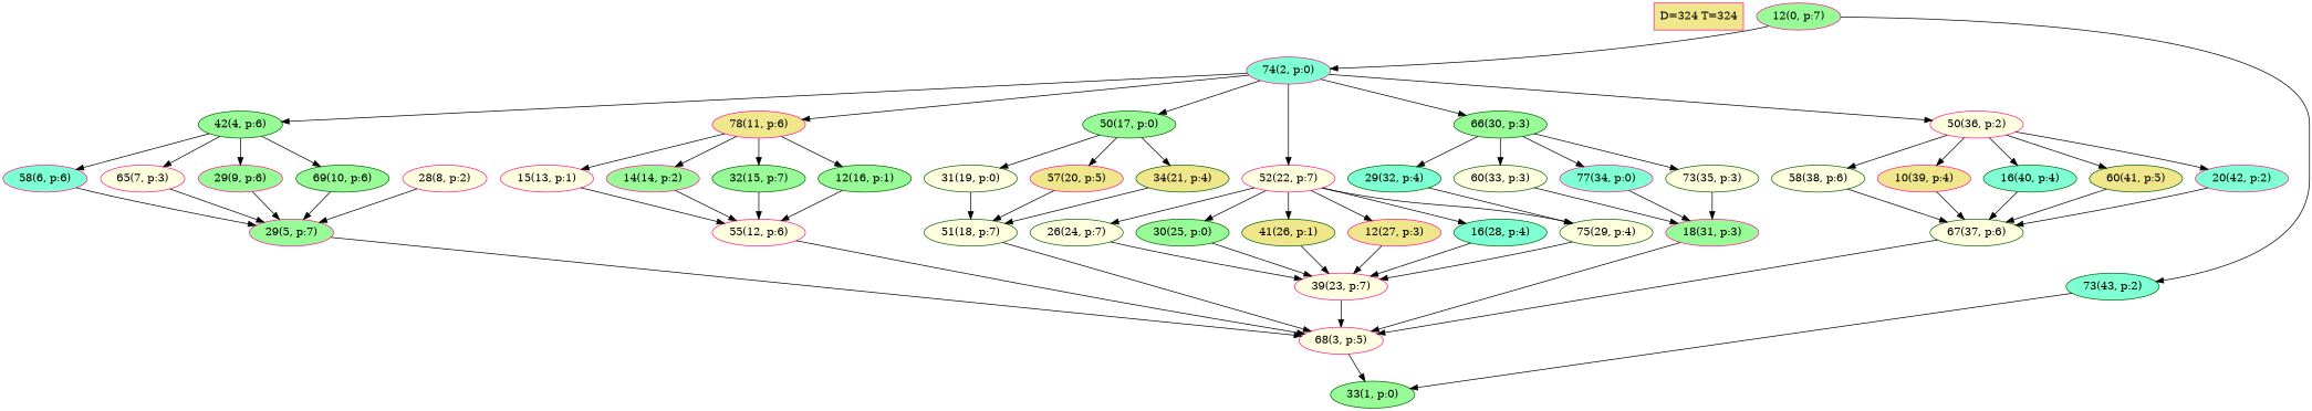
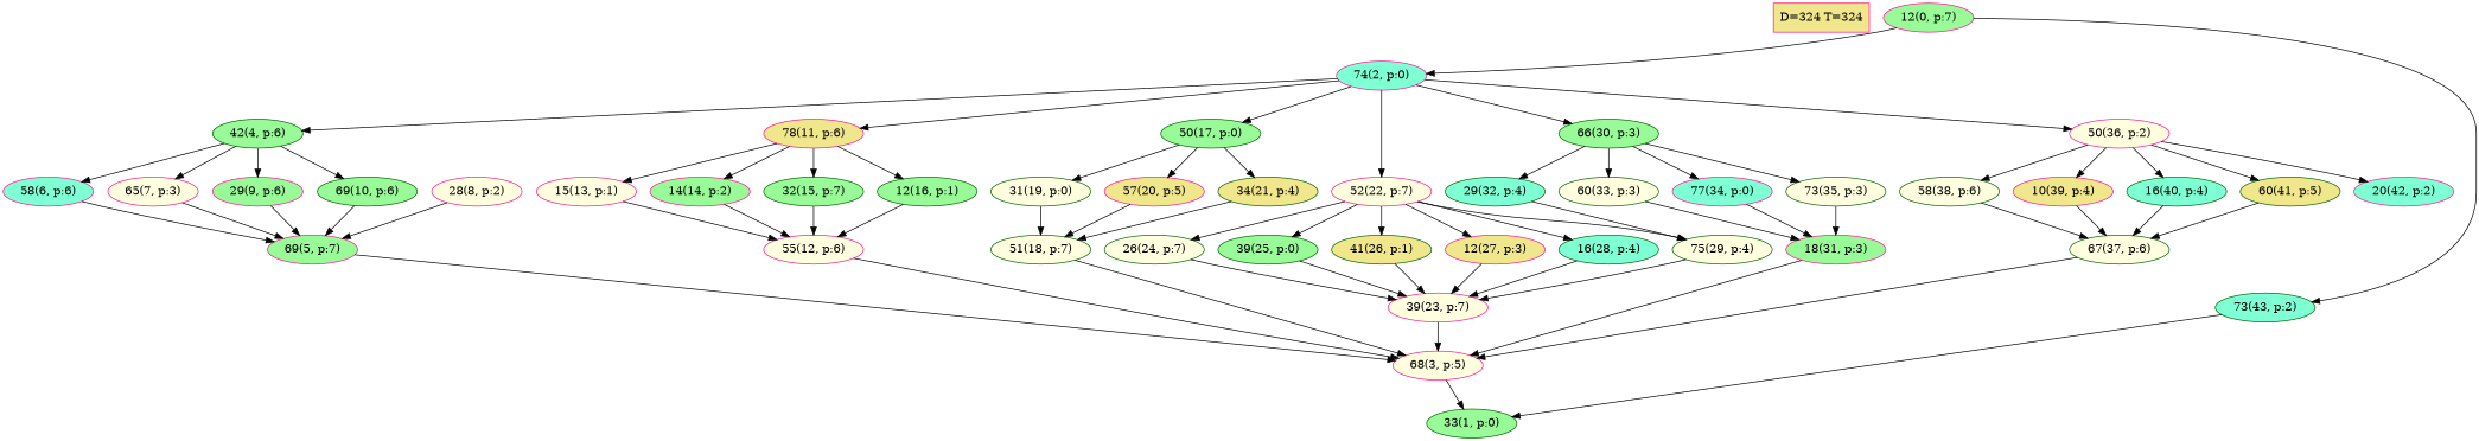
  digraph {
    node [color=darkgreen fillcolor=lightyellow style=filled]
    n1 [color=deeppink fillcolor=khaki label="D=324 T=324" shape=box]
    n2 [color=deeppink fillcolor=palegreen label="12(0, p:7)"]
    n3 [color=deeppink fillcolor=aquamarine label="74(2, p:0)"]
    n4 [fillcolor=aquamarine label="73(43, p:2)"]
    n5 [fillcolor=palegreen label="42(4, p:6)"]
    n6 [color=deeppink fillcolor=khaki label="78(11, p:6)"]
    n7 [fillcolor=palegreen label="50(17, p:0)"]
    n8 [color=deeppink label="52(22, p:7)"]
    n9 [fillcolor=palegreen label="66(30, p:3)"]
    n10 [color=deeppink label="50(36, p:2)"]
    n11 [fillcolor=palegreen label="33(1, p:0)"]
    n12 [color=deeppink fillcolor=aquamarine label="58(6, p:6)"]
    n13 [color=deeppink label="65(7, p:3)"]
    n14 [color=deeppink fillcolor=palegreen label="29(9, p:6)"]
    n15 [fillcolor=palegreen label="69(10, p:6)"]
    n16 [color=deeppink label="15(13, p:1)"]
    n17 [color=deeppink fillcolor=palegreen label="14(14, p:2)"]
    n18 [fillcolor=palegreen label="32(15, p:7)"]
    n19 [fillcolor=palegreen label="12(16, p:1)"]
    n20 [label="31(19, p:0)"]
    n21 [color=deeppink fillcolor=khaki label="57(20, p:5)"]
    n22 [fillcolor=khaki label="34(21, p:4)"]
    n23 [label="26(24, p:7)"]
-   n24 [fillcolor=palegreen label="30(25, p:0)"]
+   n24 [fillcolor=palegreen label="39(25, p:0)"]
    n25 [fillcolor=khaki label="41(26, p:1)"]
    n26 [color=deeppink fillcolor=khaki label="12(27, p:3)"]
    n27 [fillcolor=aquamarine label="16(28, p:4)"]
    n28 [label="75(29, p:4)"]
    n29 [fillcolor=aquamarine label="29(32, p:4)"]
    n30 [label="60(33, p:3)"]
    n31 [color=deeppink fillcolor=aquamarine label="77(34, p:0)"]
    n32 [label="73(35, p:3)"]
    n33 [label="58(38, p:6)"]
    n34 [color=deeppink fillcolor=khaki label="10(39, p:4)"]
    n35 [fillcolor=aquamarine label="16(40, p:4)"]
    n36 [fillcolor=khaki label="60(41, p:5)"]
    n37 [color=deeppink fillcolor=aquamarine label="20(42, p:2)"]
    n38 [color=deeppink label="68(3, p:5)"]
-   n39 [color=deeppink fillcolor=palegreen label="29(5, p:7)"]
+   n39 [color=deeppink fillcolor=palegreen label="69(5, p:7)"]
    n40 [color=deeppink label="28(8, p:2)"]
    n41 [color=deeppink label="55(12, p:6)"]
    n42 [label="51(18, p:7)"]
    n43 [color=deeppink label="39(23, p:7)"]
    n44 [color=deeppink fillcolor=palegreen label="18(31, p:3)"]
    n45 [label="67(37, p:6)"]
    n2 -> n3
    n2 -> n4
    n3 -> n5
    n3 -> n6
    n3 -> n7
    n3 -> n8
    n3 -> n9
    n3 -> n10
    n4 -> n11
    n5 -> n12
    n5 -> n13
    n5 -> n14
    n5 -> n15
    n6 -> n16
    n6 -> n17
    n6 -> n18
    n6 -> n19
    n7 -> n20
    n7 -> n21
    n7 -> n22
    n8 -> n23
    n8 -> n24
    n8 -> n25
    n8 -> n26
    n8 -> n27
    n8 -> n28
    n9 -> n29
    n9 -> n30
    n9 -> n31
    n9 -> n32
    n10 -> n33
    n10 -> n34
    n10 -> n35
    n10 -> n36
    n10 -> n37
    n12 -> n39
    n13 -> n39
    n14 -> n39
    n15 -> n39
    n16 -> n41
    n17 -> n41
    n18 -> n41
    n19 -> n41
    n20 -> n42
    n21 -> n42
    n22 -> n42
    n23 -> n43
    n24 -> n43
    n25 -> n43
    n26 -> n43
    n27 -> n43
    n28 -> n43
    n29 -> n28
    n30 -> n44
    n31 -> n44
    n32 -> n44
    n33 -> n45
    n34 -> n45
    n35 -> n45
    n36 -> n45
-   n37 -> n45
    n38 -> n11
    n39 -> n38
    n40 -> n39
    n41 -> n38
    n42 -> n38
    n43 -> n38
    n44 -> n38
    n45 -> n38
  }
